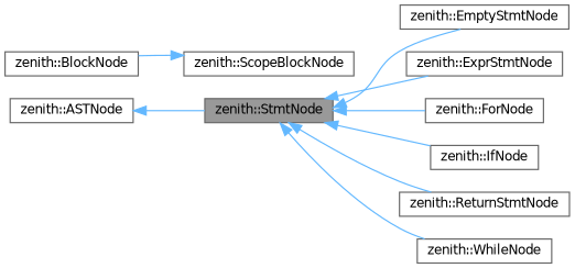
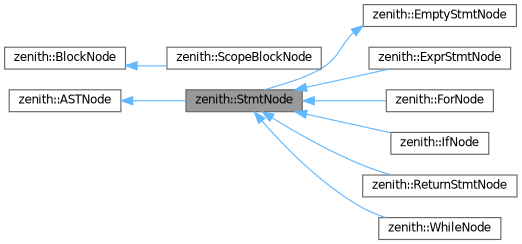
  digraph {
    rankdir=LR
    node [color=gray40 fillcolor=white fontname=Helvetica fontsize=10 shape=box style=filled]
    edge [color=steelblue1 dir=back fontname=Helvetica fontsize=10 labelfontname=Helvetica labelfontsize=10 style=solid]
    n1 [fillcolor=grey60 fontcolor=black height=0.2 label="zenith::StmtNode" width=0.4]
    n2 [height=0.2 label="zenith::EmptyStmtNode" width=0.4]
    n3 [height=0.2 label="zenith::ExprStmtNode" width=0.4]
    n4 [height=0.2 label="zenith::ForNode" width=0.4]
    n5 [height=0.2 label="zenith::IfNode" width=0.4]
    n6 [height=0.2 label="zenith::ReturnStmtNode" width=0.4]
    n7 [height=0.2 label="zenith::WhileNode" width=0.4]
    n8 [height=0.2 label="zenith::BlockNode" width=0.4]
    n9 [height=0.2 label="zenith::ScopeBlockNode" width=0.4]
    n10 [height=0.2 label="zenith::ASTNode" width=0.4]
-   n1 -> n2
+   n2 -> n1
    n1 -> n3
    n1 -> n4
    n1 -> n5
    n1 -> n6
    n1 -> n7
-   n9 -> n8
+   n8 -> n9
    n10 -> n1
  }
